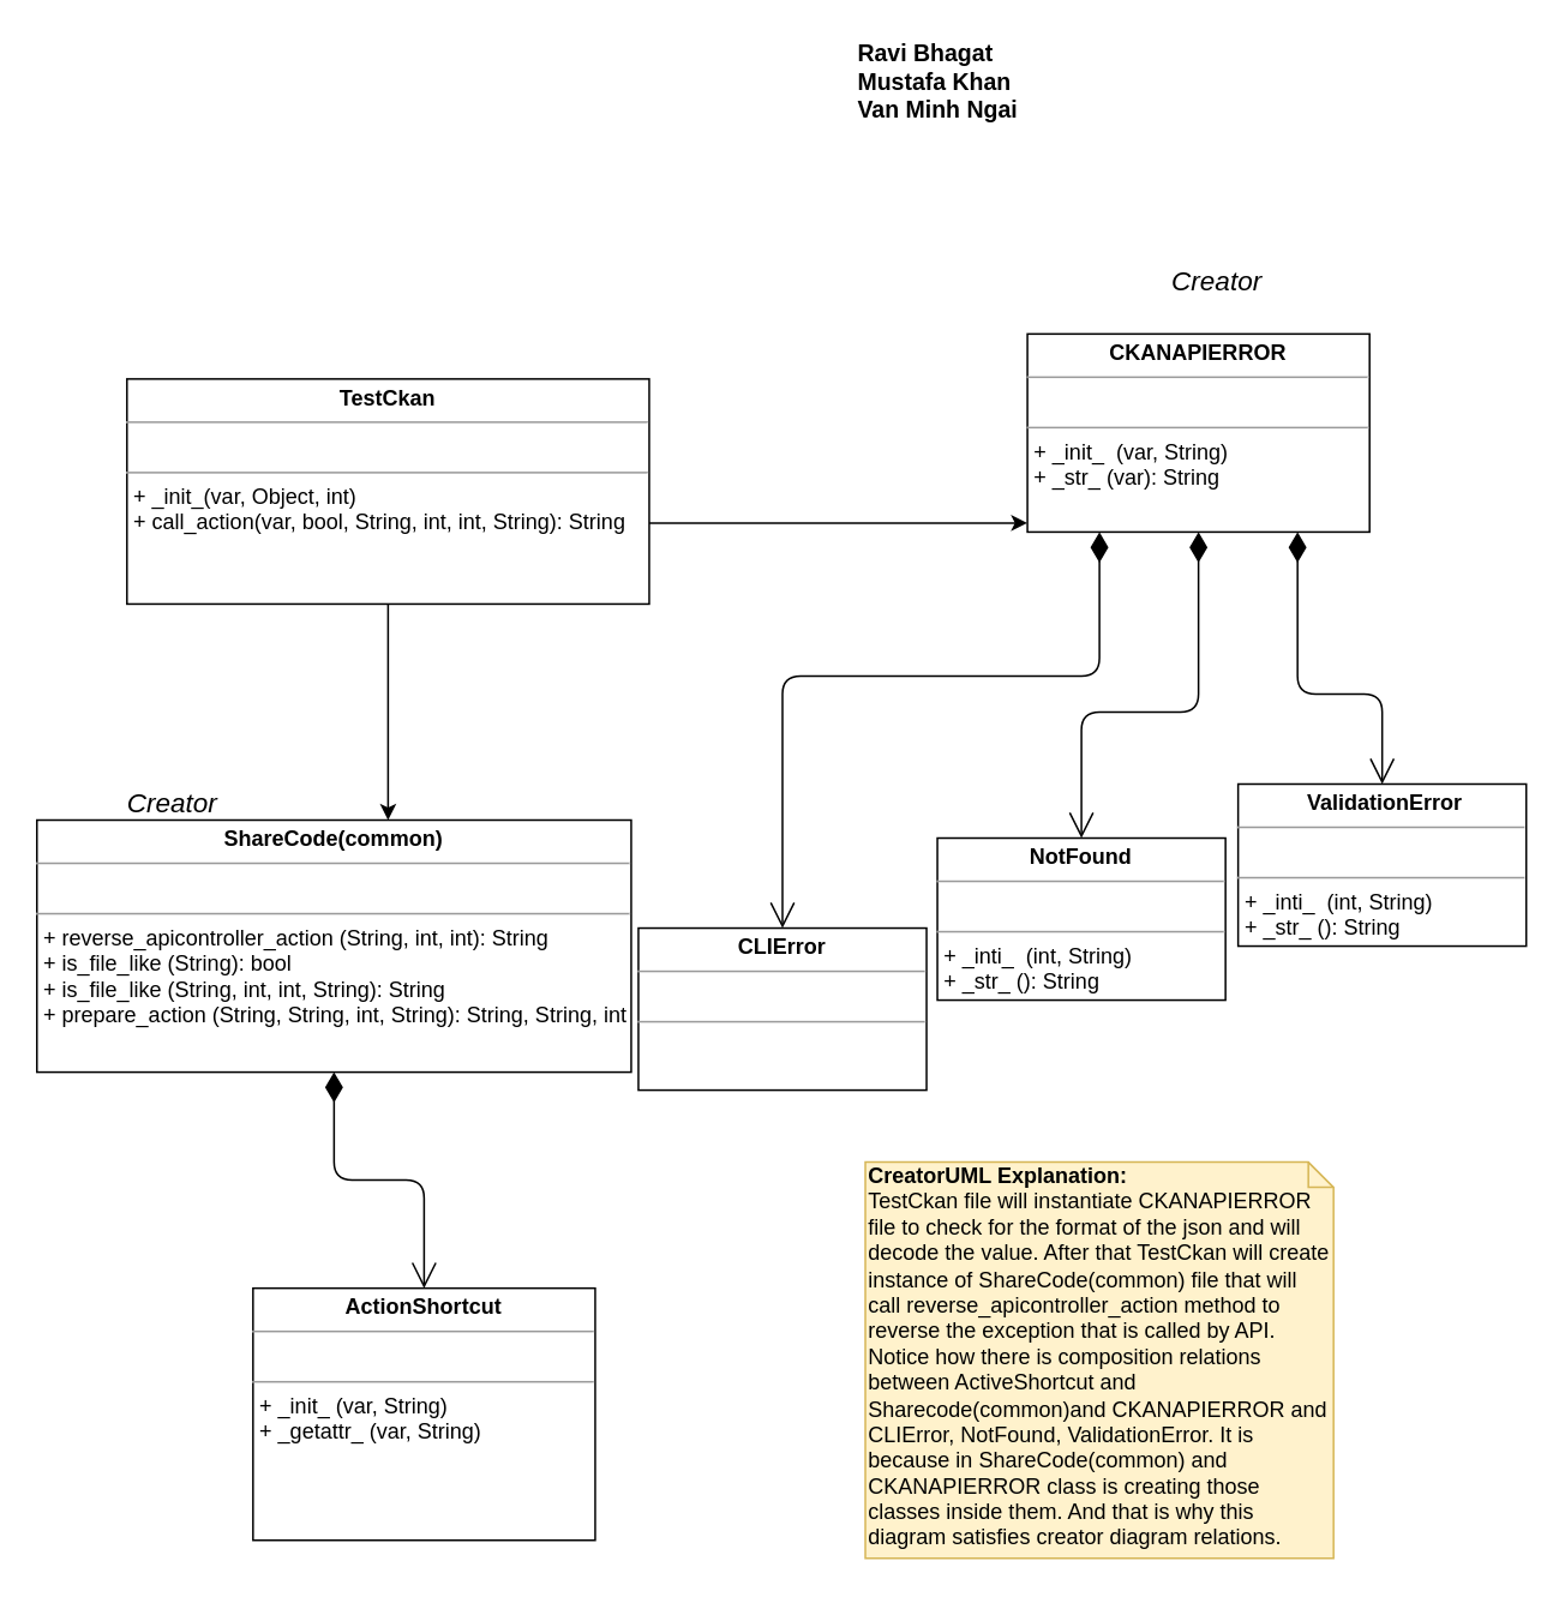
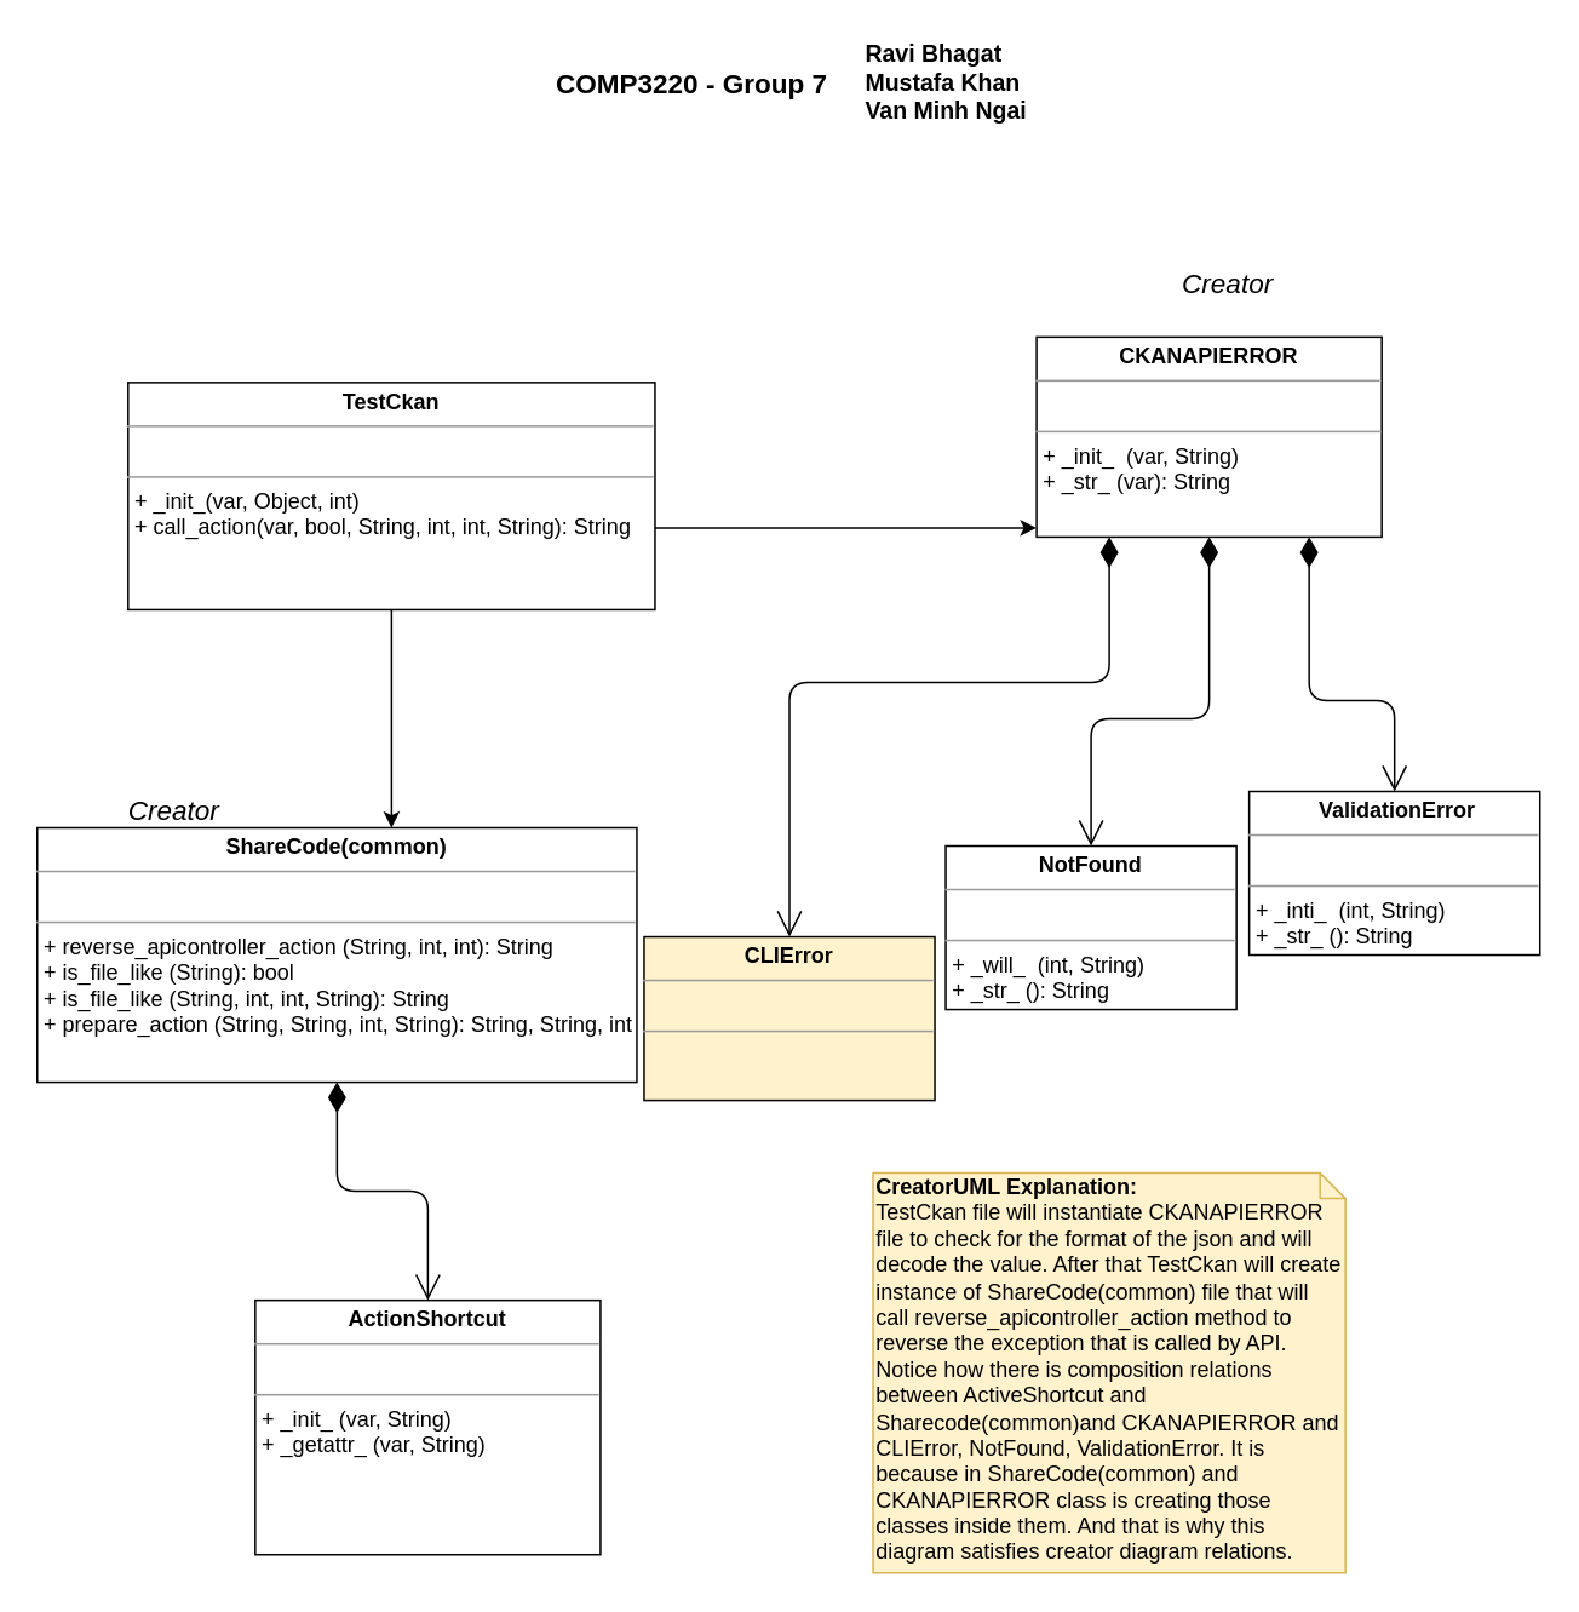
  <mxCell id="0" />
  <mxCell id="1" parent="0" />
  <mxCell id="2" value="&lt;b&gt;CreatorUML Explanation:&lt;/b&gt;&lt;br&gt;TestCkan file will instantiate CKANAPIERROR file to check for the format of the json and will decode the value. After that TestCkan will create instance of ShareCode(common) file that will call reverse_apicontroller_action method to reverse the exception that is called by API. Notice how there is composition relations between ActiveShortcut and Sharecode(common)and CKANAPIERROR and CLIError, NotFound, ValidationError. It is because in ShareCode(common) and CKANAPIERROR class is creating those classes inside them. And that is why this diagram satisfies creator diagram relations.&amp;nbsp;" style="shape=note;whiteSpace=wrap;html=1;size=14;verticalAlign=top;align=left;spacingTop=-6;fillColor=#fff2cc;strokeColor=#d6b656;" parent="1" vertex="1"><mxGeometry x="480" y="645" width="260" height="220" as="geometry" /></mxCell>
  <mxCell id="3" style="edgeStyle=orthogonalEdgeStyle;rounded=0;orthogonalLoop=1;jettySize=auto;html=1;" parent="1" source="5" target="6" edge="1"><mxGeometry relative="1" as="geometry"><Array as="points"><mxPoint x="500" y="290" /><mxPoint x="500" y="290" /></Array></mxGeometry></mxCell>
  <mxCell id="4" style="edgeStyle=orthogonalEdgeStyle;rounded=0;orthogonalLoop=1;jettySize=auto;html=1;" parent="1" source="5" target="7" edge="1"><mxGeometry relative="1" as="geometry"><Array as="points"><mxPoint x="270" y="515" /></Array></mxGeometry></mxCell>
  <mxCell id="5" value="&lt;p style=&quot;margin: 0px ; margin-top: 4px ; text-align: center&quot;&gt;&lt;b&gt;TestCkan&lt;/b&gt;&lt;/p&gt;&lt;hr size=&quot;1&quot;&gt;&lt;p style=&quot;margin: 0px ; margin-left: 4px&quot;&gt;&lt;br&gt;&lt;/p&gt;&lt;hr size=&quot;1&quot;&gt;&lt;p style=&quot;margin: 0px ; margin-left: 4px&quot;&gt;+ _init_(var, Object, int)&lt;br&gt;&lt;/p&gt;&lt;p style=&quot;margin: 0px ; margin-left: 4px&quot;&gt;+ call_action(var, bool, String, int, int, String): String&lt;/p&gt;" style="verticalAlign=top;align=left;overflow=fill;fontSize=12;fontFamily=Helvetica;html=1;" parent="1" vertex="1"><mxGeometry x="70" y="210" width="290" height="125" as="geometry" /></mxCell>
  <mxCell id="6" value="&lt;p style=&quot;margin: 0px ; margin-top: 4px ; text-align: center&quot;&gt;&lt;b&gt;CKANAPIERROR&lt;/b&gt;&lt;/p&gt;&lt;hr size=&quot;1&quot;&gt;&lt;p style=&quot;margin: 0px ; margin-left: 4px&quot;&gt;&lt;br&gt;&lt;/p&gt;&lt;hr size=&quot;1&quot;&gt;&lt;p style=&quot;margin: 0px ; margin-left: 4px&quot;&gt;+ _init_&amp;nbsp; (var, String)&lt;/p&gt;&lt;p style=&quot;margin: 0px ; margin-left: 4px&quot;&gt;+ _str_ (var): String&lt;br&gt;&lt;/p&gt;" style="verticalAlign=top;align=left;overflow=fill;fontSize=12;fontFamily=Helvetica;html=1;" parent="1" vertex="1"><mxGeometry x="570" y="185" width="190" height="110" as="geometry" /></mxCell>
  <mxCell id="7" value="&lt;p style=&quot;margin: 0px ; margin-top: 4px ; text-align: center&quot;&gt;&lt;b&gt;ShareCode(common)&lt;br&gt;&lt;/b&gt;&lt;/p&gt;&lt;hr size=&quot;1&quot;&gt;&lt;p style=&quot;margin: 0px ; margin-left: 4px&quot;&gt;&lt;br&gt;&lt;/p&gt;&lt;hr size=&quot;1&quot;&gt;&lt;p style=&quot;margin: 0px ; margin-left: 4px&quot;&gt;+ reverse_apicontroller_action (String, int, int): String&lt;br&gt;&lt;/p&gt;&lt;p style=&quot;margin: 0px ; margin-left: 4px&quot;&gt;+ is_file_like (String): bool&lt;br&gt;&lt;/p&gt;&lt;p style=&quot;margin: 0px ; margin-left: 4px&quot;&gt;+ is_file_like (String, int, int, String): String&lt;br&gt;&lt;/p&gt;&lt;p style=&quot;margin: 0px ; margin-left: 4px&quot;&gt;+&amp;nbsp;prepare_action (String, String, int, String): String, String, int&amp;nbsp;&lt;/p&gt;" style="verticalAlign=top;align=left;overflow=fill;fontSize=12;fontFamily=Helvetica;html=1;" parent="1" vertex="1"><mxGeometry y="455" width="330" height="140" as="geometry" x="20" /></mxCell>
- <mxCell id="8" value="&lt;p style=&quot;margin: 0px ; margin-top: 4px ; text-align: center&quot;&gt;&lt;b&gt;CLIError&lt;/b&gt;&lt;br&gt;&lt;/p&gt;&lt;hr size=&quot;1&quot;&gt;&lt;p style=&quot;margin: 0px ; margin-left: 4px&quot;&gt;&lt;br&gt;&lt;/p&gt;&lt;hr size=&quot;1&quot;&gt;&lt;p style=&quot;margin: 0px ; margin-left: 4px&quot;&gt;&lt;br&gt;&lt;/p&gt;" style="verticalAlign=top;align=left;overflow=fill;fontSize=12;fontFamily=Helvetica;html=1;" parent="1" vertex="1"><mxGeometry x="354" y="515" width="160" height="90" as="geometry" /></mxCell>
- <mxCell id="9" value="&lt;p style=&quot;margin: 0px ; margin-top: 4px ; text-align: center&quot;&gt;&lt;b&gt;NotFound&lt;/b&gt;&lt;/p&gt;&lt;hr size=&quot;1&quot;&gt;&lt;p style=&quot;margin: 0px ; margin-left: 4px&quot;&gt;&lt;br&gt;&lt;/p&gt;&lt;hr size=&quot;1&quot;&gt;&lt;p style=&quot;margin: 0px ; margin-left: 4px&quot;&gt;+ _inti_&amp;nbsp; (int, String)&lt;/p&gt;&lt;p style=&quot;margin: 0px ; margin-left: 4px&quot;&gt;+ _str_ (): String&lt;/p&gt;" style="verticalAlign=top;align=left;overflow=fill;fontSize=12;fontFamily=Helvetica;html=1;" parent="1" vertex="1"><mxGeometry x="520" y="465" width="160" height="90" as="geometry" /></mxCell>
+ <mxCell id="8" value="&lt;p style=&quot;margin: 0px ; margin-top: 4px ; text-align: center&quot;&gt;&lt;b&gt;CLIError&lt;/b&gt;&lt;br&gt;&lt;/p&gt;&lt;hr size=&quot;1&quot;&gt;&lt;p style=&quot;margin: 0px ; margin-left: 4px&quot;&gt;&lt;br&gt;&lt;/p&gt;&lt;hr size=&quot;1&quot;&gt;&lt;p style=&quot;margin: 0px ; margin-left: 4px&quot;&gt;&lt;br&gt;&lt;/p&gt;" style="verticalAlign=top;align=left;overflow=fill;fontSize=12;fontFamily=Helvetica;html=1;fillColor=#fff2cc;" parent="1" vertex="1"><mxGeometry x="354" y="515" width="160" height="90" as="geometry" /></mxCell>
+ <mxCell id="9" value="&lt;p style=&quot;margin: 0px ; margin-top: 4px ; text-align: center&quot;&gt;&lt;b&gt;NotFound&lt;/b&gt;&lt;/p&gt;&lt;hr size=&quot;1&quot;&gt;&lt;p style=&quot;margin: 0px ; margin-left: 4px&quot;&gt;&lt;br&gt;&lt;/p&gt;&lt;hr size=&quot;1&quot;&gt;&lt;p style=&quot;margin: 0px ; margin-left: 4px&quot;&gt;+ _will_&amp;nbsp; (int, String)&lt;/p&gt;&lt;p style=&quot;margin: 0px ; margin-left: 4px&quot;&gt;+ _str_ (): String&lt;/p&gt;" style="verticalAlign=top;align=left;overflow=fill;fontSize=12;fontFamily=Helvetica;html=1;" parent="1" vertex="1"><mxGeometry x="520" y="465" width="160" height="90" as="geometry" /></mxCell>
  <mxCell id="10" value="&lt;p style=&quot;margin: 0px ; margin-top: 4px ; text-align: center&quot;&gt;&lt;b&gt;&amp;nbsp;ValidationError&lt;/b&gt;&lt;br&gt;&lt;/p&gt;&lt;hr size=&quot;1&quot;&gt;&lt;p style=&quot;margin: 0px ; margin-left: 4px&quot;&gt;&lt;br&gt;&lt;/p&gt;&lt;hr size=&quot;1&quot;&gt;&lt;p style=&quot;margin: 0px 0px 0px 4px&quot;&gt;+ _inti_&amp;nbsp; (int, String)&lt;/p&gt;&lt;p style=&quot;margin: 0px 0px 0px 4px&quot;&gt;+ _str_ (): String&lt;/p&gt;" style="verticalAlign=top;align=left;overflow=fill;fontSize=12;fontFamily=Helvetica;html=1;" parent="1" vertex="1"><mxGeometry x="687" y="435" width="160" height="90" as="geometry" /></mxCell>
  <mxCell id="11" value="&lt;p style=&quot;margin: 0px ; margin-top: 4px ; text-align: center&quot;&gt;&lt;b&gt;ActionShortcut&lt;/b&gt;&lt;br&gt;&lt;/p&gt;&lt;hr size=&quot;1&quot;&gt;&lt;p style=&quot;margin: 0px ; margin-left: 4px&quot;&gt;&lt;br&gt;&lt;/p&gt;&lt;hr size=&quot;1&quot;&gt;&lt;p style=&quot;margin: 0px ; margin-left: 4px&quot;&gt;+ _init_ (var, String)&lt;/p&gt;&lt;p style=&quot;margin: 0px ; margin-left: 4px&quot;&gt;+ _getattr_ (var, String)&lt;br&gt;&lt;/p&gt;" style="verticalAlign=top;align=left;overflow=fill;fontSize=12;fontFamily=Helvetica;html=1;" parent="1" vertex="1"><mxGeometry x="140" y="715" width="190" height="140" as="geometry" /></mxCell>
  <mxCell id="12" value="" style="endArrow=open;html=1;endSize=12;startArrow=diamondThin;startSize=14;startFill=1;edgeStyle=orthogonalEdgeStyle;align=left;verticalAlign=bottom;" parent="1" source="6" target="8" edge="1"><mxGeometry x="-1" y="3" relative="1" as="geometry"><mxPoint x="380" y="325" as="sourcePoint" /><mxPoint x="540" y="325" as="targetPoint" /><Array as="points"><mxPoint x="610" y="375" /><mxPoint x="434" y="375" /></Array></mxGeometry></mxCell>
  <mxCell id="13" value="&lt;i&gt;&lt;font style=&quot;font-size: 15px&quot;&gt;Creator&lt;/font&gt;&lt;/i&gt;" style="text;html=1;align=center;verticalAlign=middle;resizable=0;points=[];autosize=1;" parent="1" vertex="1"><mxGeometry x="640" y="145" width="70" height="20" as="geometry" /></mxCell>
  <mxCell id="14" value="&lt;i&gt;&lt;font style=&quot;font-size: 15px&quot;&gt;Creator&lt;/font&gt;&lt;/i&gt;" style="text;html=1;align=center;verticalAlign=middle;resizable=0;points=[];autosize=1;" parent="1" vertex="1"><mxGeometry x="60" y="435" width="70" height="20" as="geometry" /></mxCell>
  <mxCell id="15" value="" style="endArrow=open;html=1;endSize=12;startArrow=diamondThin;startSize=14;startFill=1;edgeStyle=orthogonalEdgeStyle;align=left;verticalAlign=bottom;entryX=0.5;entryY=0;entryDx=0;entryDy=0;" parent="1" source="7" target="11" edge="1"><mxGeometry x="-1" y="3" relative="1" as="geometry"><mxPoint x="170" y="655" as="sourcePoint" /><mxPoint x="330" y="655" as="targetPoint" /></mxGeometry></mxCell>
  <mxCell id="16" value="" style="endArrow=open;html=1;endSize=12;startArrow=diamondThin;startSize=14;startFill=1;edgeStyle=orthogonalEdgeStyle;align=left;verticalAlign=bottom;entryX=0.5;entryY=0;entryDx=0;entryDy=0;" parent="1" source="6" target="9" edge="1"><mxGeometry x="-0.333" y="-75" relative="1" as="geometry"><mxPoint x="660" y="395" as="sourcePoint" /><mxPoint x="820" y="395" as="targetPoint" /><mxPoint x="5" as="offset" /><Array as="points"><mxPoint x="665" y="395" /><mxPoint x="600" y="395" /></Array></mxGeometry></mxCell>
  <mxCell id="17" value="" style="endArrow=open;html=1;endSize=12;startArrow=diamondThin;startSize=14;startFill=1;edgeStyle=orthogonalEdgeStyle;align=left;verticalAlign=bottom;" parent="1" source="6" target="10" edge="1"><mxGeometry x="-1" y="3" relative="1" as="geometry"><mxPoint x="660" y="380" as="sourcePoint" /><mxPoint x="820" y="380" as="targetPoint" /><Array as="points"><mxPoint x="720" y="385" /><mxPoint x="767" y="385" /></Array></mxGeometry></mxCell>
+ <mxCell id="18" value="&lt;b&gt;&lt;font style=&quot;font-size: 15px&quot;&gt;COMP3220 - Group 7&lt;/font&gt;&lt;/b&gt;" style="text;html=1;align=center;verticalAlign=middle;resizable=0;points=[];autosize=1;" parent="1" vertex="1"><mxGeometry x="300" y="35" width="160" height="20" as="geometry" /></mxCell>
  <mxCell id="19" value="&lt;div style=&quot;text-align: left ; font-size: 13px&quot;&gt;&lt;span&gt;&lt;b&gt;&lt;font style=&quot;font-size: 13px&quot;&gt;Ravi Bhagat&lt;/font&gt;&lt;/b&gt;&lt;/span&gt;&lt;/div&gt;&lt;div style=&quot;text-align: left ; font-size: 13px&quot;&gt;&lt;span&gt;&lt;b&gt;&lt;font style=&quot;font-size: 13px&quot;&gt;Mustafa Khan&lt;/font&gt;&lt;/b&gt;&lt;/span&gt;&lt;/div&gt;&lt;div style=&quot;text-align: left ; font-size: 13px&quot;&gt;&lt;span&gt;&lt;b&gt;&lt;font style=&quot;font-size: 13px&quot;&gt;Van Minh Ngai&lt;/font&gt;&lt;/b&gt;&lt;/span&gt;&lt;/div&gt;" style="text;html=1;align=center;verticalAlign=middle;resizable=0;points=[];autosize=1;" parent="1" vertex="1"><mxGeometry x="470" y="20" width="100" height="50" as="geometry" /></mxCell>
